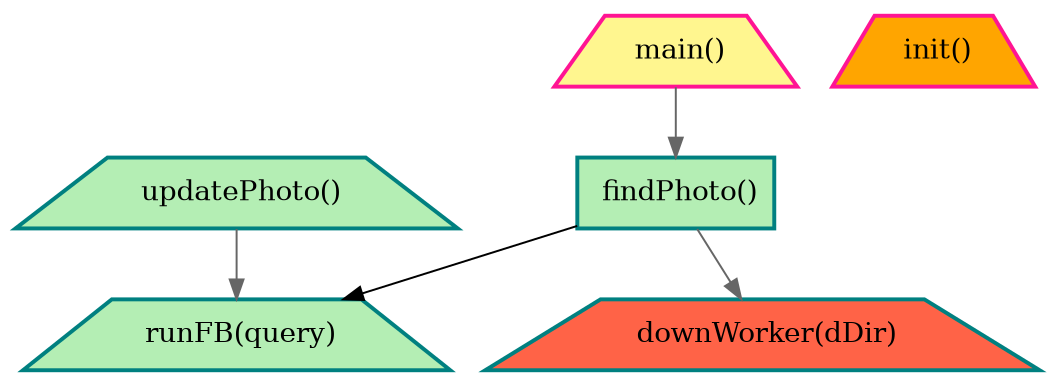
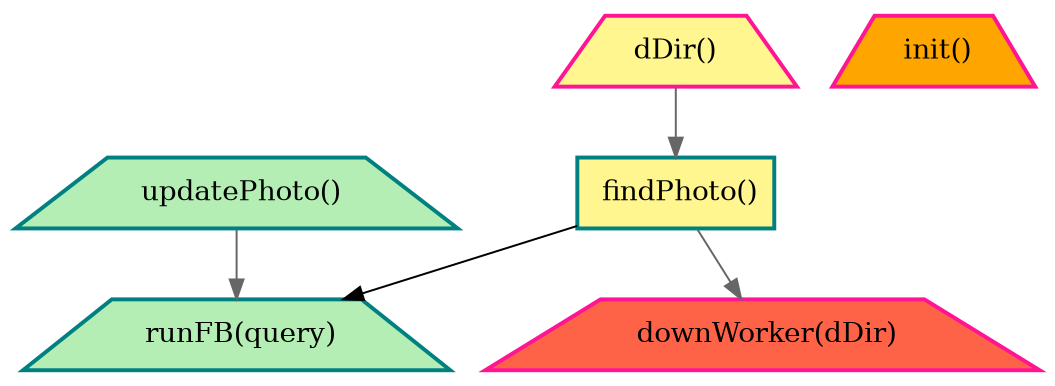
  digraph {
    node [color=deeppink fillcolor=khaki1 penwidth=2 shape=trapezium style=filled]
    edge [color=gray40 style=solid]
-   " main()"
-   " findPhoto()" [color=teal fillcolor=darkseagreen2 shape=box]
+   " main()" [label="dDir()"]
+   " findPhoto()" [color=teal shape=box]
    " runFB(query)" [color=teal fillcolor=darkseagreen2]
-   " downWorker(dDir)" [color=teal fillcolor=tomato]
+   " downWorker(dDir)" [fillcolor=tomato]
    " updatePhoto()" [color=teal fillcolor=darkseagreen2]
    " init()" [fillcolor=orange]
    " main()" -> " findPhoto()"
    " findPhoto()" -> " runFB(query)" [color=black]
    " findPhoto()" -> " downWorker(dDir)"
    " updatePhoto()" -> " runFB(query)"
  }
